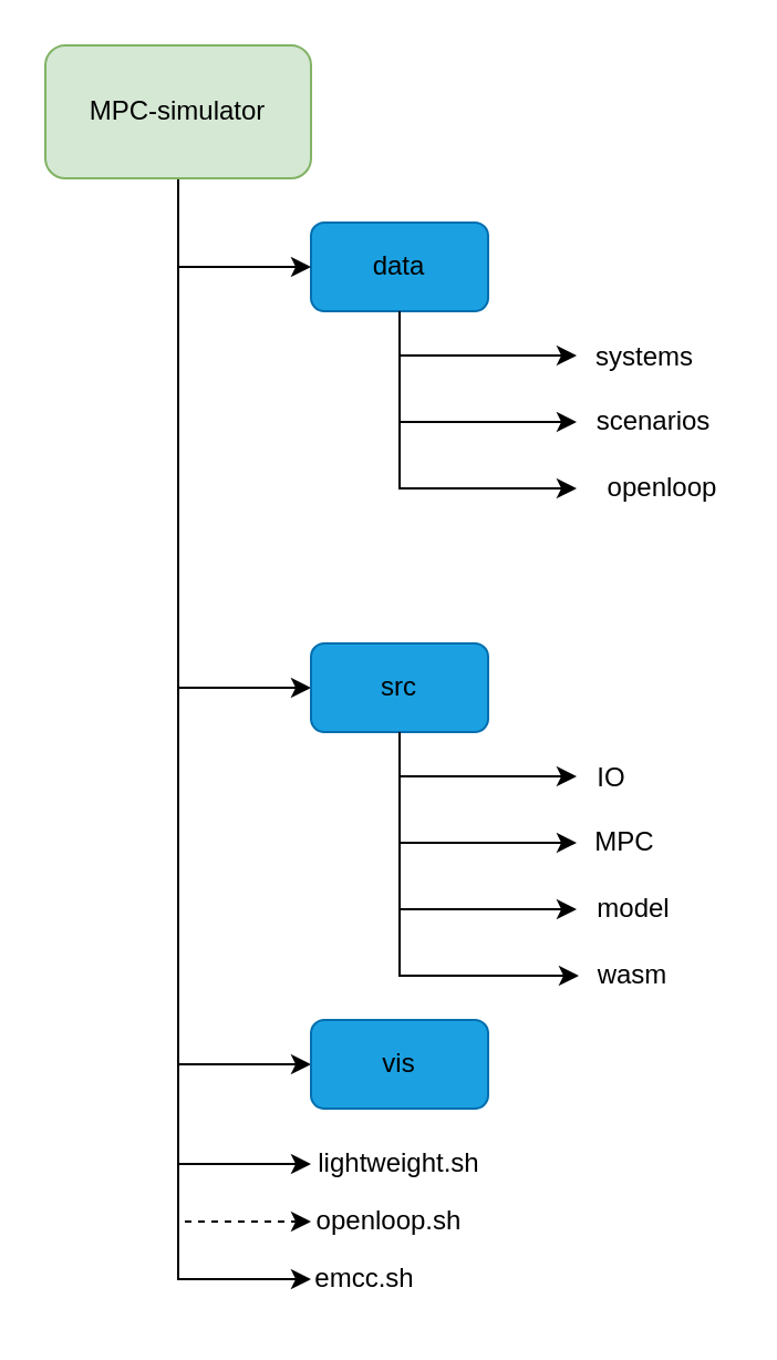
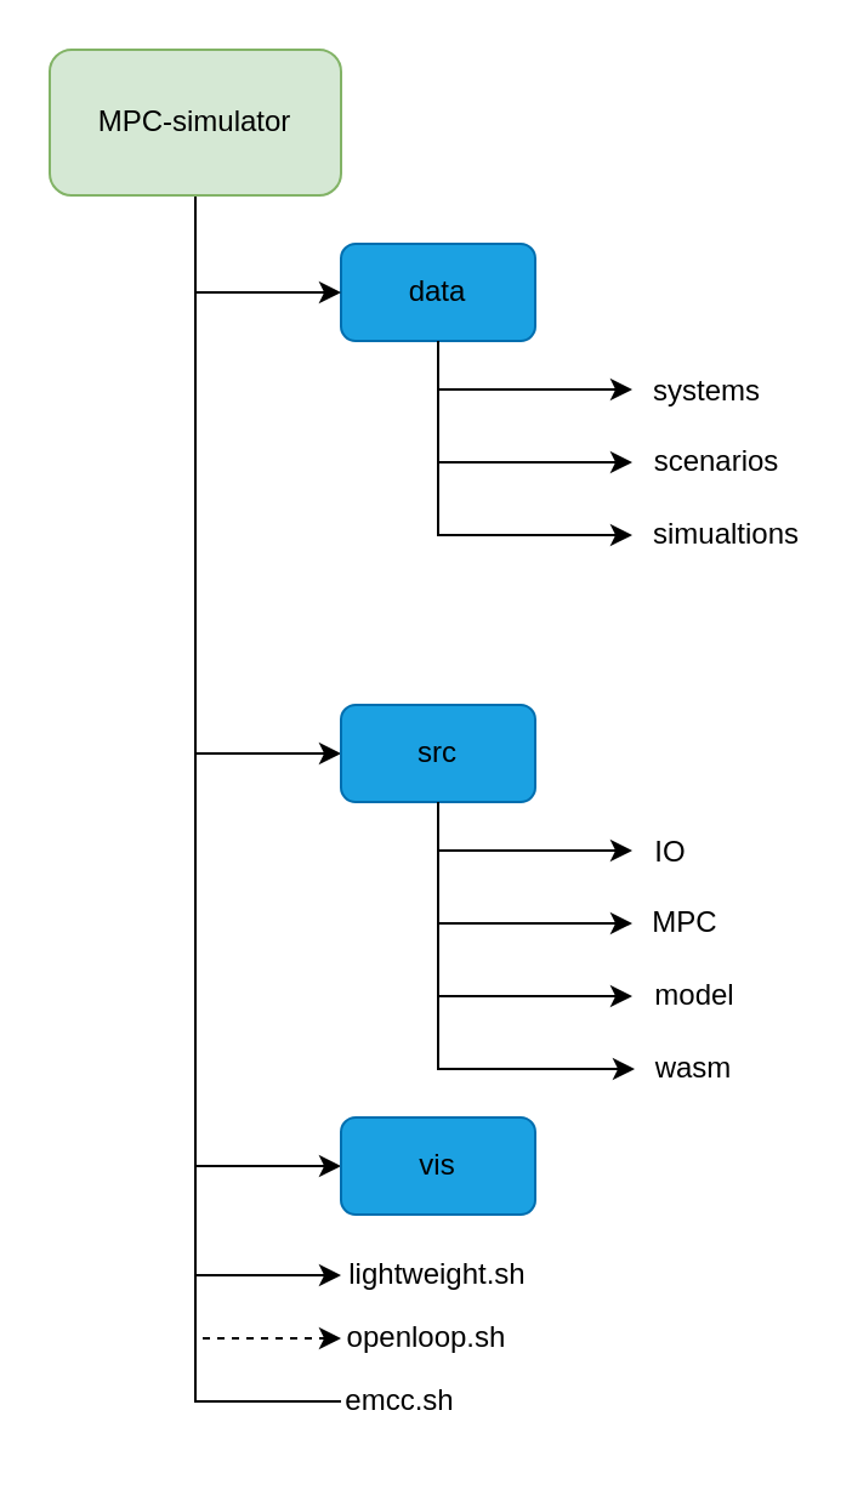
  <mxCell id="0" />
  <mxCell id="1" parent="0" />
  <mxCell id="2" value="&lt;font color=&quot;#000000&quot;&gt;data&lt;/font&gt;" style="rounded=1;whiteSpace=wrap;html=1;fillColor=#1ba1e2;fontColor=#ffffff;strokeColor=#006EAF;" parent="1" vertex="1"><mxGeometry x="140" y="100" width="80" height="40" as="geometry" /></mxCell>
  <mxCell id="3" value="" style="endArrow=classic;html=1;rounded=0;exitX=0.5;exitY=1;exitDx=0;exitDy=0;" parent="1" source="2" edge="1"><mxGeometry width="50" height="50" relative="1" as="geometry"><mxPoint x="290" y="330" as="sourcePoint" /><mxPoint x="260" y="160" as="targetPoint" /><Array as="points"><mxPoint x="180" y="160" /></Array></mxGeometry></mxCell>
  <mxCell id="4" value="systems" style="text;html=1;strokeColor=none;fillColor=none;align=center;verticalAlign=middle;whiteSpace=wrap;rounded=0;" parent="1" vertex="1"><mxGeometry x="261" y="146" width="60" height="30" as="geometry" /></mxCell>
  <mxCell id="5" value="" style="endArrow=classic;html=1;rounded=0;" parent="1" edge="1"><mxGeometry width="50" height="50" relative="1" as="geometry"><mxPoint x="180" y="150" as="sourcePoint" /><mxPoint x="260" y="190" as="targetPoint" /><Array as="points"><mxPoint x="180" y="190" /></Array></mxGeometry></mxCell>
  <mxCell id="6" value="scenarios" style="text;html=1;strokeColor=none;fillColor=none;align=center;verticalAlign=middle;whiteSpace=wrap;rounded=0;" parent="1" vertex="1"><mxGeometry x="265" y="175" width="60" height="30" as="geometry" /></mxCell>
  <mxCell id="7" style="edgeStyle=orthogonalEdgeStyle;rounded=0;orthogonalLoop=1;jettySize=auto;html=1;exitX=0.5;exitY=1;exitDx=0;exitDy=0;entryX=0;entryY=0.5;entryDx=0;entryDy=0;" parent="1" source="13" target="2" edge="1"><mxGeometry relative="1" as="geometry" /></mxCell>
  <mxCell id="8" style="edgeStyle=orthogonalEdgeStyle;rounded=0;orthogonalLoop=1;jettySize=auto;html=1;exitX=0.5;exitY=1;exitDx=0;exitDy=0;entryX=0;entryY=0.5;entryDx=0;entryDy=0;" parent="1" source="13" target="17" edge="1"><mxGeometry relative="1" as="geometry" /></mxCell>
  <mxCell id="9" style="edgeStyle=orthogonalEdgeStyle;rounded=0;orthogonalLoop=1;jettySize=auto;html=1;exitX=0.5;exitY=1;exitDx=0;exitDy=0;entryX=0;entryY=0.5;entryDx=0;entryDy=0;" parent="1" source="13" target="24" edge="1"><mxGeometry relative="1" as="geometry" /></mxCell>
- <mxCell id="10" style="edgeStyle=orthogonalEdgeStyle;rounded=0;orthogonalLoop=1;jettySize=auto;html=1;exitX=0.5;exitY=1;exitDx=0;exitDy=0;entryX=0;entryY=0.5;entryDx=0;entryDy=0;" parent="1" source="13" target="27" edge="1"><mxGeometry relative="1" as="geometry" /></mxCell>
+ <mxCell id="10" style="edgeStyle=orthogonalEdgeStyle;rounded=0;orthogonalLoop=1;jettySize=auto;html=1;exitX=0.5;exitY=1;exitDx=0;exitDy=0;entryX=0;entryY=0.5;entryDx=0;entryDy=0;endArrow=none;" parent="1" source="13" target="27" edge="1"><mxGeometry relative="1" as="geometry" /></mxCell>
  <mxCell id="11" style="edgeStyle=orthogonalEdgeStyle;rounded=0;orthogonalLoop=1;jettySize=auto;html=1;exitX=0.5;exitY=1;exitDx=0;exitDy=0;entryX=0;entryY=0.5;entryDx=0;entryDy=0;" edge="1" parent="1" source="13" target="26"><mxGeometry relative="1" as="geometry" /></mxCell>
  <mxCell id="12" style="edgeStyle=orthogonalEdgeStyle;rounded=0;orthogonalLoop=1;jettySize=auto;html=1;exitX=0.5;exitY=1;exitDx=0;exitDy=0;entryX=0;entryY=0.5;entryDx=0;entryDy=0;dashed=1;" edge="1" parent="1" source="13" target="28"><mxGeometry relative="1" as="geometry" /></mxCell>
  <mxCell id="13" value="&lt;font color=&quot;#000000&quot;&gt;MPC-simulator&lt;/font&gt;" style="rounded=1;whiteSpace=wrap;html=1;fillColor=#d5e8d4;strokeColor=#82b366;" parent="1" vertex="1"><mxGeometry x="20" y="20" width="120" height="60" as="geometry" /></mxCell>
  <mxCell id="14" value="" style="endArrow=classic;html=1;rounded=0;" parent="1" edge="1"><mxGeometry width="50" height="50" relative="1" as="geometry"><mxPoint x="180" y="190" as="sourcePoint" /><mxPoint x="260" y="220" as="targetPoint" /><Array as="points"><mxPoint x="180" y="220" /></Array></mxGeometry></mxCell>
- <mxCell id="15" value="openloop" style="text;html=1;strokeColor=none;fillColor=none;align=center;verticalAlign=middle;whiteSpace=wrap;rounded=0;" parent="1" vertex="1"><mxGeometry x="269" y="205" width="60" height="30" as="geometry" /></mxCell>
+ <mxCell id="15" value="simualtions" style="text;html=1;strokeColor=none;fillColor=none;align=center;verticalAlign=middle;whiteSpace=wrap;rounded=0;" parent="1" vertex="1"><mxGeometry x="269" y="205" width="60" height="30" as="geometry" /></mxCell>
  <mxCell id="16" style="edgeStyle=orthogonalEdgeStyle;rounded=0;orthogonalLoop=1;jettySize=auto;html=1;exitX=0.5;exitY=1;exitDx=0;exitDy=0;entryX=0;entryY=0.5;entryDx=0;entryDy=0;" parent="1" source="17" target="25" edge="1"><mxGeometry relative="1" as="geometry" /></mxCell>
  <mxCell id="17" value="&lt;font color=&quot;#000000&quot;&gt;src&lt;/font&gt;" style="rounded=1;whiteSpace=wrap;html=1;fillColor=#1ba1e2;fontColor=#ffffff;strokeColor=#006EAF;" parent="1" vertex="1"><mxGeometry x="140" y="290" width="80" height="40" as="geometry" /></mxCell>
  <mxCell id="18" value="" style="endArrow=classic;html=1;rounded=0;exitX=0.5;exitY=1;exitDx=0;exitDy=0;" parent="1" source="17" edge="1"><mxGeometry width="50" height="50" relative="1" as="geometry"><mxPoint x="290" y="520" as="sourcePoint" /><mxPoint x="260" y="350" as="targetPoint" /><Array as="points"><mxPoint x="180" y="350" /></Array></mxGeometry></mxCell>
  <mxCell id="19" value="IO" style="text;html=1;strokeColor=none;fillColor=none;align=center;verticalAlign=middle;whiteSpace=wrap;rounded=0;" parent="1" vertex="1"><mxGeometry x="246" y="336" width="60" height="30" as="geometry" /></mxCell>
  <mxCell id="20" value="" style="endArrow=classic;html=1;rounded=0;" parent="1" edge="1"><mxGeometry width="50" height="50" relative="1" as="geometry"><mxPoint x="180" y="340" as="sourcePoint" /><mxPoint x="260" y="380" as="targetPoint" /><Array as="points"><mxPoint x="180" y="380" /></Array></mxGeometry></mxCell>
  <mxCell id="21" value="MPC" style="text;html=1;strokeColor=none;fillColor=none;align=center;verticalAlign=middle;whiteSpace=wrap;rounded=0;" parent="1" vertex="1"><mxGeometry x="252" y="365" width="60" height="30" as="geometry" /></mxCell>
  <mxCell id="22" value="" style="endArrow=classic;html=1;rounded=0;" parent="1" edge="1"><mxGeometry width="50" height="50" relative="1" as="geometry"><mxPoint x="180" y="380" as="sourcePoint" /><mxPoint x="260" y="410" as="targetPoint" /><Array as="points"><mxPoint x="180" y="410" /></Array></mxGeometry></mxCell>
  <mxCell id="23" value="model" style="text;html=1;strokeColor=none;fillColor=none;align=center;verticalAlign=middle;whiteSpace=wrap;rounded=0;" parent="1" vertex="1"><mxGeometry x="256" y="395" width="60" height="30" as="geometry" /></mxCell>
  <mxCell id="24" value="&lt;font color=&quot;#000000&quot;&gt;vis&lt;/font&gt;" style="rounded=1;whiteSpace=wrap;html=1;fillColor=#1ba1e2;fontColor=#ffffff;strokeColor=#006EAF;" parent="1" vertex="1"><mxGeometry x="140" y="460" width="80" height="40" as="geometry" /></mxCell>
  <mxCell id="25" value="wasm" style="text;html=1;strokeColor=none;fillColor=none;align=center;verticalAlign=middle;whiteSpace=wrap;rounded=0;" parent="1" vertex="1"><mxGeometry x="261" y="425" width="49" height="30" as="geometry" /></mxCell>
  <mxCell id="26" value="lightweight.sh" style="text;html=1;strokeColor=none;fillColor=none;align=center;verticalAlign=middle;whiteSpace=wrap;rounded=0;" parent="1" vertex="1"><mxGeometry x="140" y="510" width="80" height="30" as="geometry" /></mxCell>
  <mxCell id="27" value="emcc.sh" style="text;html=1;strokeColor=none;fillColor=none;align=center;verticalAlign=middle;whiteSpace=wrap;rounded=0;" parent="1" vertex="1"><mxGeometry x="140" y="562" width="49" height="30" as="geometry" /></mxCell>
  <mxCell id="28" value="openloop.sh" style="text;html=1;strokeColor=none;fillColor=none;align=center;verticalAlign=middle;whiteSpace=wrap;rounded=0;" vertex="1" parent="1"><mxGeometry x="140" y="536" width="70.5" height="30" as="geometry" /></mxCell>
